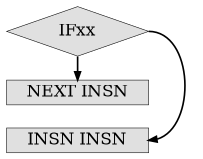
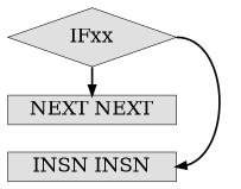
  digraph {
    fontname="DejaVu Serif"
    nodesep=0.2
    rankdir=LR
    node [fillcolor="#E0E0E0" fontname="DejaVu Serif" fontsize=10 margin="0,0.03" penwidth=0.33 shape=rect style=filled]
    edge [arrowsize=0.5 fontname="DejaVu Serif"]
    n1 [height=0.2 label=IFxx shape=diamond width=1.2]
    n2 [height=0.2 label="INSN INSN" width=1.2]
-   n3 [height=0.2 label="NEXT INSN" width=1.2]
+   n3 [height=0.2 label="NEXT NEXT" width=1.2]
    subgraph sub_1 {
      ordering=in
      rank=same
      n1
      n2
      n3
    }
    n1 -> n2 [headport=e tailport=e]
    n1 -> n3
  }
